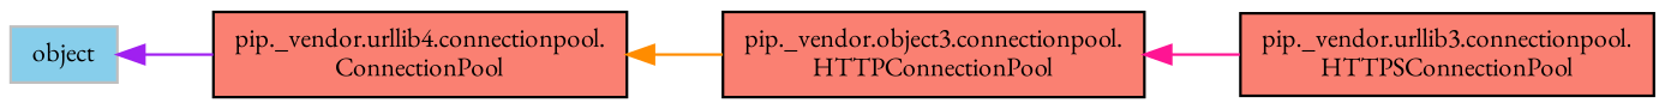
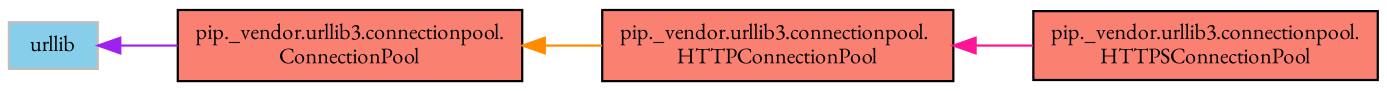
  digraph {
    fontname="EB Garamond"
    rankdir=LR
    node [color=black fillcolor=salmon fontname="EB Garamond" fontsize=10 shape=record style=filled]
    edge [dir=back fontname="EB Garamond" fontsize=10 labelfontname=Helvetica labelfontsize=10 style=solid]
    n1 [fontcolor=black height=0.2 label="pip._vendor.urllib3.connectionpool.\lHTTPSConnectionPool" width=0.4]
-   n2 [height=0.2 label="pip._vendor.object3.connectionpool.\lHTTPConnectionPool" width=0.4]
-   n3 [height=0.2 label="pip._vendor.urllib4.connectionpool.\lConnectionPool" width=0.4]
-   n4 [color=grey75 fillcolor=skyblue height=0.2 label=object width=0.4]
+   n2 [height=0.2 label="pip._vendor.urllib3.connectionpool.\lHTTPConnectionPool" width=0.4]
+   n3 [height=0.2 label="pip._vendor.urllib3.connectionpool.\lConnectionPool" width=0.4]
+   n4 [color=grey75 fillcolor=skyblue height=0.2 label=urllib width=0.4]
    n2 -> n1 [color=deeppink]
    n3 -> n2 [color=darkorange]
    n4 -> n3 [color=purple]
  }
